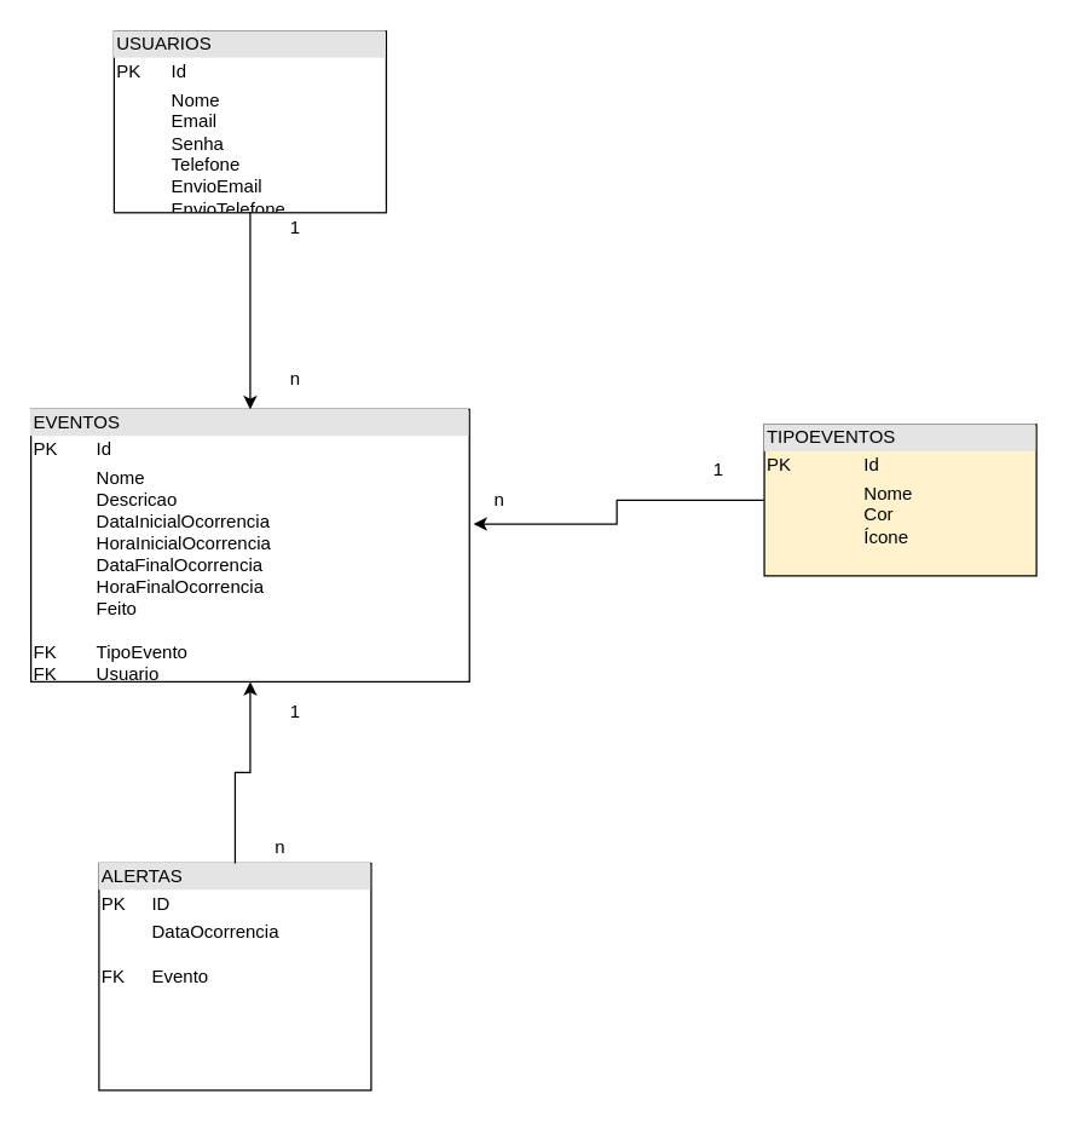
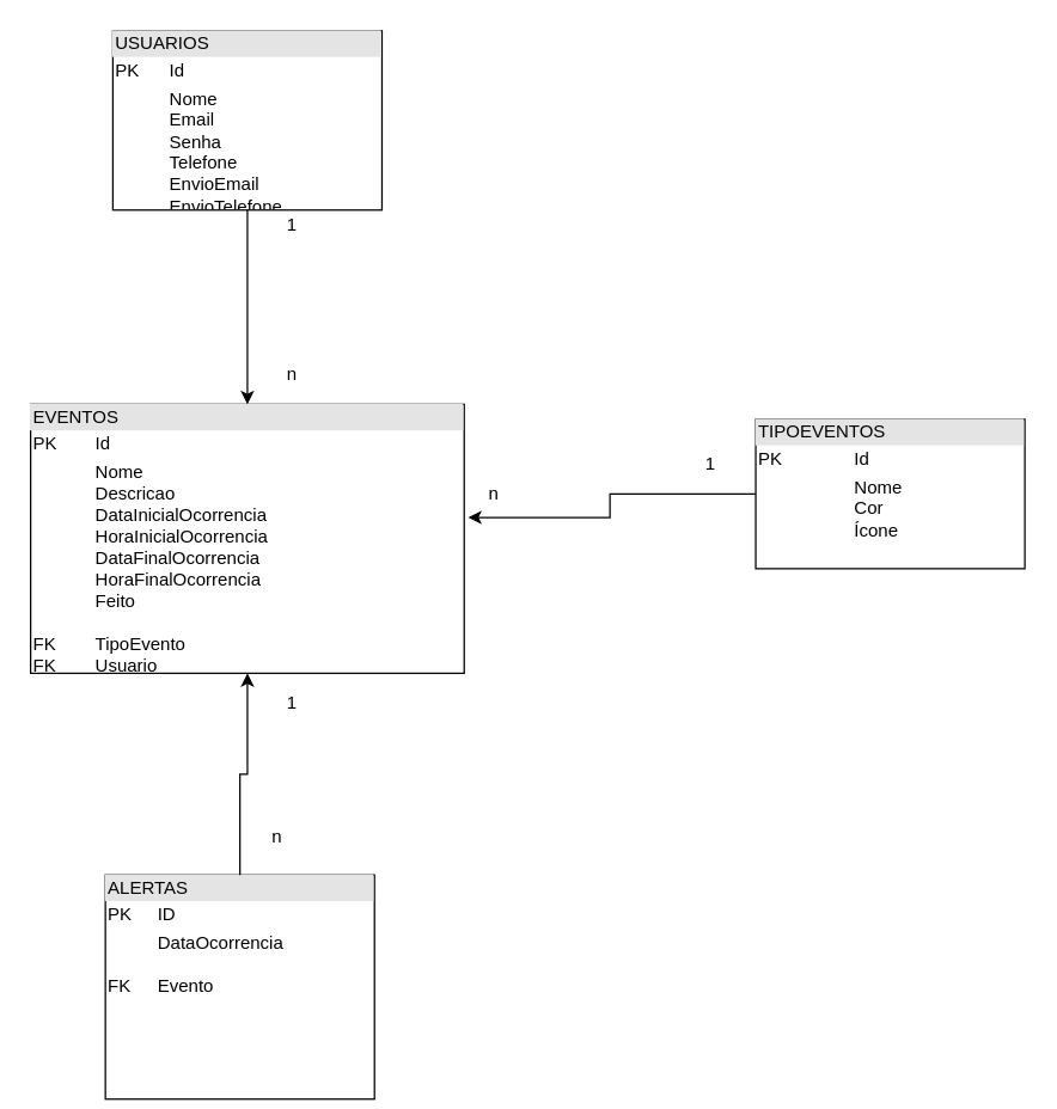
  <mxCell id="0" style=";html=1;" />
  <mxCell id="1" style=";html=1;" parent="0" />
  <mxCell id="2" value="&lt;div style=&quot;box-sizing: border-box ; width: 100% ; background: #e4e4e4 ; padding: 2px&quot;&gt;EVENTOS&lt;/div&gt;&lt;table style=&quot;width: 100% ; font-size: 1em&quot; cellpadding=&quot;2&quot; cellspacing=&quot;0&quot;&gt;&lt;tbody&gt;&lt;tr&gt;&lt;td&gt;PK&lt;/td&gt;&lt;td&gt;Id&lt;/td&gt;&lt;/tr&gt;&lt;tr&gt;&lt;td&gt;&lt;br&gt;&lt;br&gt;&lt;br&gt;&lt;br&gt;&lt;br&gt;&lt;br&gt;FK&lt;br&gt;FK&lt;br&gt;&lt;br&gt;&lt;/td&gt;&lt;td&gt;Nome&lt;br&gt;Descricao&lt;br&gt;DataInicialOcorrencia&lt;br&gt;HoraInicialOcorrencia&lt;br&gt;DataFinalOcorrencia&lt;br&gt;HoraFinalOcorrencia&lt;br&gt;Feito&lt;br&gt;&lt;br&gt;TipoEvento&lt;br&gt;Usuario&lt;br&gt;&lt;br&gt;&lt;br&gt;&lt;br&gt;&lt;/td&gt;&lt;/tr&gt;&lt;tr&gt;&lt;td&gt;&lt;/td&gt;&lt;td&gt;&lt;br&gt;&lt;br&gt;&lt;br&gt;&lt;br&gt;&lt;br&gt;&lt;/td&gt;&lt;/tr&gt;&lt;/tbody&gt;&lt;/table&gt;" style="verticalAlign=top;align=left;overflow=fill;html=1;" parent="1" vertex="1"><mxGeometry x="20" y="270" width="290" height="180" as="geometry" /></mxCell>
- <mxCell id="3" value="&lt;div style=&quot;box-sizing: border-box ; width: 100% ; background: #e4e4e4 ; padding: 2px&quot;&gt;TIPOEVENTOS&lt;/div&gt;&lt;table style=&quot;width: 100% ; font-size: 1em&quot; cellpadding=&quot;2&quot; cellspacing=&quot;0&quot;&gt;&lt;tbody&gt;&lt;tr&gt;&lt;td&gt;PK&lt;/td&gt;&lt;td&gt;Id&lt;/td&gt;&lt;/tr&gt;&lt;tr&gt;&lt;td&gt;&lt;br&gt;&lt;/td&gt;&lt;td&gt;Nome&lt;br&gt;Cor&lt;br&gt;Ícone&lt;/td&gt;&lt;/tr&gt;&lt;/tbody&gt;&lt;/table&gt;" style="verticalAlign=top;align=left;overflow=fill;html=1;fillColor=#fff2cc;" parent="1" vertex="1"><mxGeometry x="505" y="280" width="180" height="100" as="geometry" /></mxCell>
+ <mxCell id="3" value="&lt;div style=&quot;box-sizing: border-box ; width: 100% ; background: #e4e4e4 ; padding: 2px&quot;&gt;TIPOEVENTOS&lt;/div&gt;&lt;table style=&quot;width: 100% ; font-size: 1em&quot; cellpadding=&quot;2&quot; cellspacing=&quot;0&quot;&gt;&lt;tbody&gt;&lt;tr&gt;&lt;td&gt;PK&lt;/td&gt;&lt;td&gt;Id&lt;/td&gt;&lt;/tr&gt;&lt;tr&gt;&lt;td&gt;&lt;br&gt;&lt;/td&gt;&lt;td&gt;Nome&lt;br&gt;Cor&lt;br&gt;Ícone&lt;/td&gt;&lt;/tr&gt;&lt;/tbody&gt;&lt;/table&gt;" style="verticalAlign=top;align=left;overflow=fill;html=1;" parent="1" vertex="1"><mxGeometry x="505" y="280" width="180" height="100" as="geometry" /></mxCell>
  <mxCell id="4" style="edgeStyle=orthogonalEdgeStyle;rounded=0;orthogonalLoop=1;jettySize=auto;html=1;entryX=0.5;entryY=0;entryDx=0;entryDy=0;" parent="1" source="5" target="2" edge="1"><mxGeometry relative="1" as="geometry" /></mxCell>
  <mxCell id="5" value="&lt;div style=&quot;box-sizing: border-box ; width: 100% ; background: #e4e4e4 ; padding: 2px&quot;&gt;USUARIOS&lt;/div&gt;&lt;table style=&quot;width: 100% ; font-size: 1em&quot; cellpadding=&quot;2&quot; cellspacing=&quot;0&quot;&gt;&lt;tbody&gt;&lt;tr&gt;&lt;td&gt;PK&lt;/td&gt;&lt;td&gt;Id&lt;/td&gt;&lt;/tr&gt;&lt;tr&gt;&lt;td&gt;&lt;br&gt;&lt;/td&gt;&lt;td&gt;Nome&lt;br&gt;Email&lt;br&gt;Senha&lt;br&gt;Telefone&lt;br&gt;EnvioEmail&lt;br&gt;EnvioTelefone&lt;/td&gt;&lt;/tr&gt;&lt;/tbody&gt;&lt;/table&gt;" style="verticalAlign=top;align=left;overflow=fill;html=1;" parent="1" vertex="1"><mxGeometry x="75" y="20" width="180" height="120" as="geometry" /></mxCell>
- <mxCell id="6" value="&lt;div style=&quot;box-sizing: border-box ; width: 100% ; background: #e4e4e4 ; padding: 2px&quot;&gt;ALERTAS&lt;/div&gt;&lt;table style=&quot;width: 100% ; font-size: 1em&quot; cellpadding=&quot;2&quot; cellspacing=&quot;0&quot;&gt;&lt;tbody&gt;&lt;tr&gt;&lt;td&gt;PK&lt;/td&gt;&lt;td&gt;ID&lt;/td&gt;&lt;/tr&gt;&lt;tr&gt;&lt;td&gt;&lt;br&gt;FK&lt;/td&gt;&lt;td&gt;DataOcorrencia&lt;br&gt;&lt;br&gt;Evento&lt;br&gt;&lt;br&gt;&lt;/td&gt;&lt;/tr&gt;&lt;/tbody&gt;&lt;/table&gt;" style="verticalAlign=top;align=left;overflow=fill;html=1;" parent="1" vertex="1"><mxGeometry x="65" y="570" width="180" height="150" as="geometry" /></mxCell>
+ <mxCell id="6" value="&lt;div style=&quot;box-sizing: border-box ; width: 100% ; background: #e4e4e4 ; padding: 2px&quot;&gt;ALERTAS&lt;/div&gt;&lt;table style=&quot;width: 100% ; font-size: 1em&quot; cellpadding=&quot;2&quot; cellspacing=&quot;0&quot;&gt;&lt;tbody&gt;&lt;tr&gt;&lt;td&gt;PK&lt;/td&gt;&lt;td&gt;ID&lt;/td&gt;&lt;/tr&gt;&lt;tr&gt;&lt;td&gt;&lt;br&gt;FK&lt;/td&gt;&lt;td&gt;DataOcorrencia&lt;br&gt;&lt;br&gt;Evento&lt;br&gt;&lt;br&gt;&lt;/td&gt;&lt;/tr&gt;&lt;/tbody&gt;&lt;/table&gt;" style="verticalAlign=top;align=left;overflow=fill;html=1;" parent="1" vertex="1"><mxGeometry x="70" y="585" width="180" height="150" as="geometry" /></mxCell>
  <mxCell id="7" value="1" style="text;html=1;strokeColor=none;fillColor=none;align=center;verticalAlign=middle;whiteSpace=wrap;rounded=0;" parent="1" vertex="1"><mxGeometry x="175" y="140" width="40" height="20" as="geometry" /></mxCell>
  <mxCell id="8" value="n" style="text;html=1;strokeColor=none;fillColor=none;align=center;verticalAlign=middle;whiteSpace=wrap;rounded=0;" parent="1" vertex="1"><mxGeometry x="175" y="240" width="40" height="20" as="geometry" /></mxCell>
  <mxCell id="9" style="edgeStyle=orthogonalEdgeStyle;rounded=0;orthogonalLoop=1;jettySize=auto;html=1;entryX=1.009;entryY=0.421;entryDx=0;entryDy=0;exitX=0;exitY=0.5;exitDx=0;exitDy=0;entryPerimeter=0;" parent="1" source="3" target="2" edge="1"><mxGeometry relative="1" as="geometry"><mxPoint x="405" y="310" as="sourcePoint" /><mxPoint x="405" y="440" as="targetPoint" /></mxGeometry></mxCell>
  <mxCell id="10" value="1" style="text;html=1;strokeColor=none;fillColor=none;align=center;verticalAlign=middle;whiteSpace=wrap;rounded=0;" parent="1" vertex="1"><mxGeometry x="455" y="300" width="40" height="20" as="geometry" /></mxCell>
  <mxCell id="11" value="n" style="text;html=1;strokeColor=none;fillColor=none;align=center;verticalAlign=middle;whiteSpace=wrap;rounded=0;" parent="1" vertex="1"><mxGeometry x="310" y="320" width="40" height="20" as="geometry" /></mxCell>
  <mxCell id="12" style="edgeStyle=orthogonalEdgeStyle;rounded=0;orthogonalLoop=1;jettySize=auto;html=1;entryX=0.5;entryY=1;entryDx=0;entryDy=0;exitX=0.5;exitY=0;exitDx=0;exitDy=0;" parent="1" source="6" target="2" edge="1"><mxGeometry relative="1" as="geometry"><mxPoint x="385" y="455" as="sourcePoint" /><mxPoint x="385" y="585" as="targetPoint" /></mxGeometry></mxCell>
  <mxCell id="13" value="1" style="text;html=1;strokeColor=none;fillColor=none;align=center;verticalAlign=middle;whiteSpace=wrap;rounded=0;" parent="1" vertex="1"><mxGeometry x="175" y="460" width="40" height="20" as="geometry" /></mxCell>
  <mxCell id="14" value="n" style="text;html=1;strokeColor=none;fillColor=none;align=center;verticalAlign=middle;whiteSpace=wrap;rounded=0;" parent="1" vertex="1"><mxGeometry x="165" y="550" width="40" height="20" as="geometry" /></mxCell>
